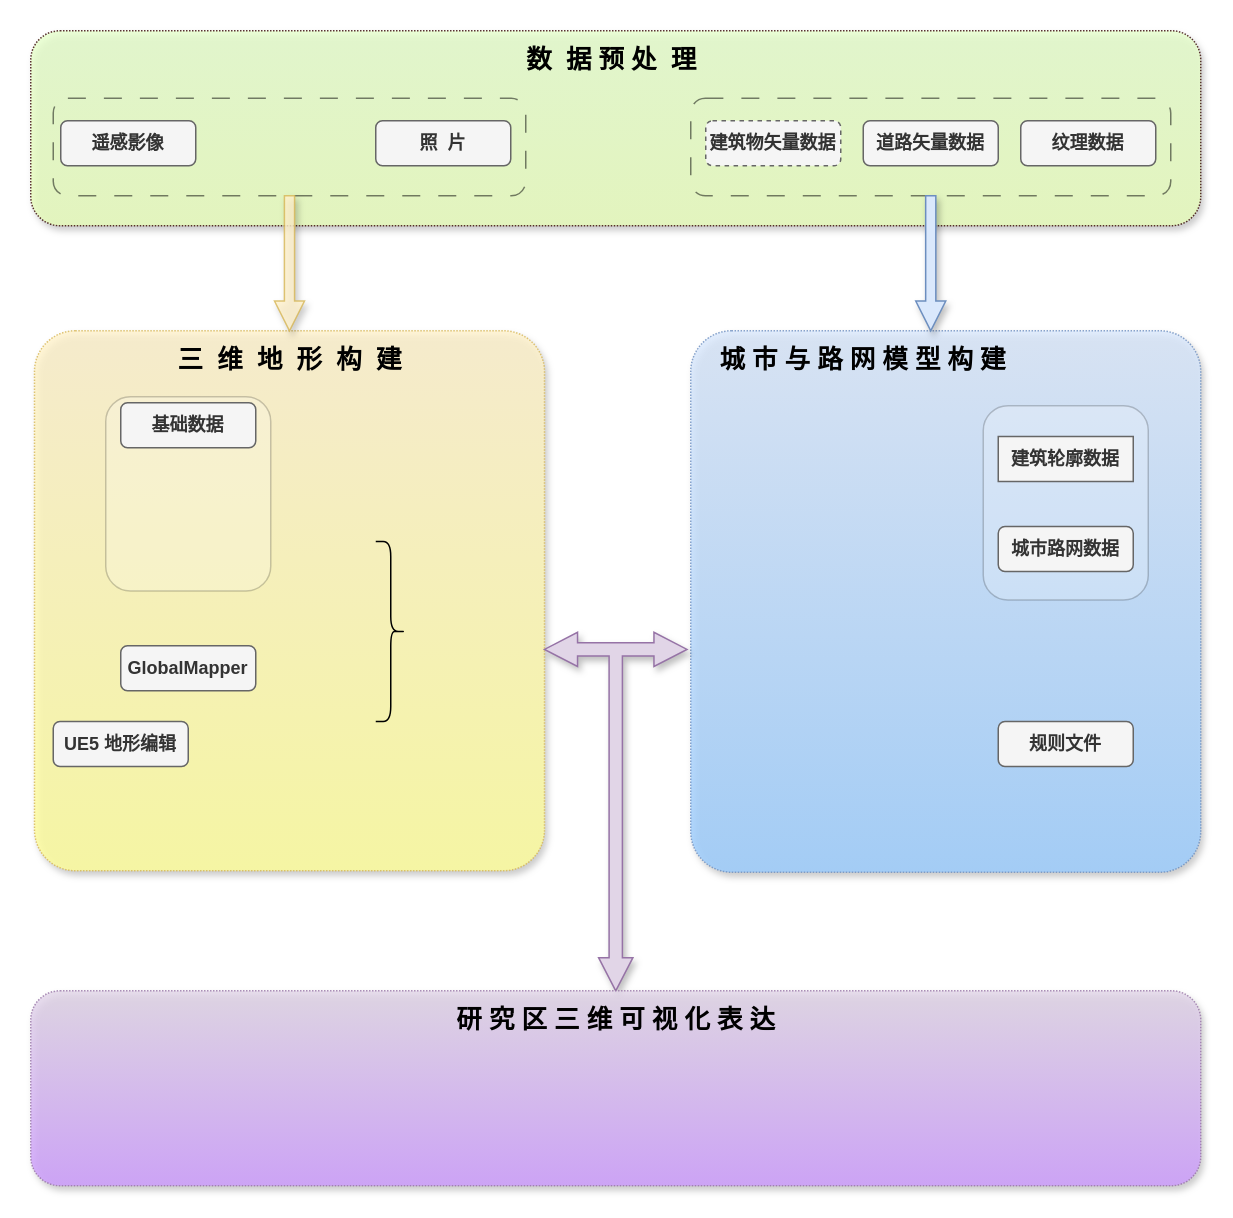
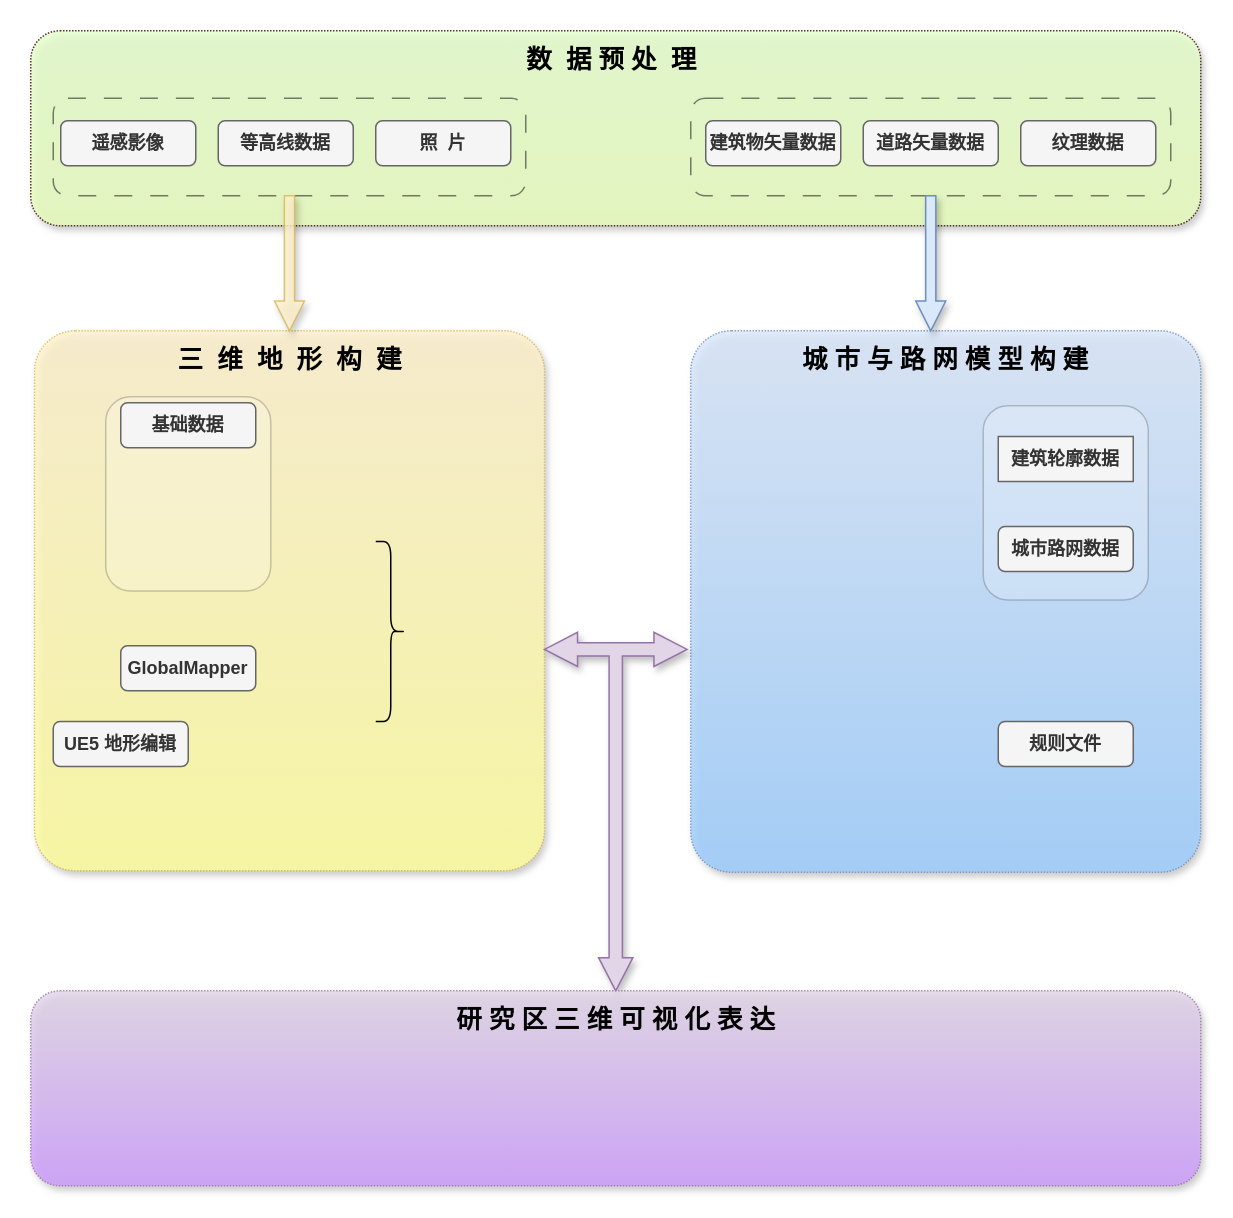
  <mxCell id="0" />
  <mxCell id="1" parent="0" />
  <mxCell id="2" value="" style="rounded=1;whiteSpace=wrap;html=1;dashed=1;dashPattern=1 1;shadow=1;strokeColor=#330000;fillColor=#E6FFCC;gradientColor=#e8feba;gradientDirection=south;opacity=80;movable=0;resizable=0;rotatable=0;deletable=0;editable=0;locked=1;connectable=0;" parent="1" vertex="1"><mxGeometry x="20" y="20" width="780" height="130" as="geometry" /></mxCell>
  <mxCell id="3" value="" style="rounded=1;whiteSpace=wrap;html=1;dashed=1;dashPattern=12 12;fillColor=none;opacity=50;" parent="1" vertex="1"><mxGeometry x="35" y="65" width="315" height="65" as="geometry" /></mxCell>
  <mxCell id="4" value="遥感影像" style="rounded=1;whiteSpace=wrap;html=1;fillColor=#f5f5f5;fontColor=#333333;strokeColor=#666666;fontStyle=1" parent="1" vertex="1"><mxGeometry x="40" y="80" width="90" height="30" as="geometry" /></mxCell>
  <mxCell id="5" value="" style="rounded=1;whiteSpace=wrap;html=1;dashed=1;dashPattern=12 12;fillColor=none;opacity=50;" parent="1" vertex="1"><mxGeometry x="460" y="65" width="320" height="65" as="geometry" /></mxCell>
  <mxCell id="6" value="纹理数据" style="rounded=1;whiteSpace=wrap;html=1;fillColor=#f5f5f5;fontColor=#333333;strokeColor=#666666;fontStyle=1" parent="1" vertex="1"><mxGeometry x="680" y="80" width="90" height="30" as="geometry" /></mxCell>
- <mxCell id="7" value="建筑物矢量数据" style="rounded=1;whiteSpace=wrap;html=1;fillColor=#f5f5f5;fontColor=#333333;strokeColor=#666666;fontStyle=1;dashed=1;" parent="1" vertex="1"><mxGeometry x="470" y="80" width="90" height="30" as="geometry" /></mxCell>
+ <mxCell id="7" value="建筑物矢量数据" style="rounded=1;whiteSpace=wrap;html=1;fillColor=#f5f5f5;fontColor=#333333;strokeColor=#666666;fontStyle=1" parent="1" vertex="1"><mxGeometry x="470" y="80" width="90" height="30" as="geometry" /></mxCell>
  <mxCell id="8" value="道路矢量数据" style="rounded=1;whiteSpace=wrap;html=1;fillColor=#f5f5f5;fontColor=#333333;strokeColor=#666666;fontStyle=1" parent="1" vertex="1"><mxGeometry x="575" y="80" width="90" height="30" as="geometry" /></mxCell>
+ <mxCell id="9" value="等高线数据" style="rounded=1;whiteSpace=wrap;html=1;fillColor=#f5f5f5;fontColor=#333333;strokeColor=#666666;fontStyle=1" parent="1" vertex="1"><mxGeometry x="145" y="80" width="90" height="30" as="geometry" /></mxCell>
  <mxCell id="10" value="数&amp;nbsp; 据 预 处&amp;nbsp; 理" style="text;strokeColor=none;fillColor=none;align=center;verticalAlign=middle;rounded=0;fontSize=17;horizontal=1;shadow=1;labelBackgroundColor=none;labelBorderColor=none;fontStyle=1;fontColor=default;html=1;whiteSpace=wrap;movable=0;resizable=0;rotatable=0;deletable=0;editable=0;locked=1;connectable=0;" parent="1" vertex="1"><mxGeometry x="341.88" y="30" width="131.25" height="20" as="geometry" /></mxCell>
  <mxCell id="11" value="" style="rounded=1;whiteSpace=wrap;html=1;dashed=1;dashPattern=1 1;arcSize=8;shadow=1;fillColor=#fff2cc;strokeColor=#d6b656;opacity=80;gradientColor=#FFFF99;movable=0;resizable=0;rotatable=0;deletable=0;editable=0;locked=1;connectable=0;" parent="1" vertex="1"><mxGeometry x="22.5" y="220" width="340" height="360" as="geometry" /></mxCell>
  <mxCell id="12" value="三&amp;nbsp; 维&amp;nbsp; 地&amp;nbsp; 形&amp;nbsp; 构&amp;nbsp; 建" style="text;html=1;strokeColor=none;fillColor=none;align=center;verticalAlign=middle;whiteSpace=wrap;rounded=0;fontSize=17;fontStyle=1;movable=0;resizable=0;rotatable=0;deletable=0;editable=0;locked=1;connectable=0;" parent="1" vertex="1"><mxGeometry x="108.75" y="230" width="167.5" height="20" as="geometry" /></mxCell>
  <mxCell id="13" value="" style="rounded=1;whiteSpace=wrap;html=1;dashed=1;dashPattern=1 1;arcSize=8;shadow=1;resizeHeight=0;fillColor=#dae8fc;strokeColor=#6c8ebf;opacity=80;gradientColor=#99CCFF;movable=0;resizable=0;rotatable=0;deletable=0;editable=0;locked=1;connectable=0;" parent="1" vertex="1"><mxGeometry x="460" y="220" width="340" height="361" as="geometry" /></mxCell>
- <mxCell id="14" value="城 市 与 路 网 模 型 构 建" style="text;html=1;strokeColor=none;fillColor=none;align=center;verticalAlign=middle;whiteSpace=wrap;rounded=0;fontSize=17;fontStyle=1;movable=0;resizable=0;rotatable=0;deletable=0;editable=0;locked=1;connectable=0;" parent="1" vertex="1"><mxGeometry x="475" y="230" width="200" height="20" as="geometry" /></mxCell>
+ <mxCell id="14" value="城 市 与 路 网 模 型 构 建" style="text;html=1;strokeColor=none;fillColor=none;align=center;verticalAlign=middle;whiteSpace=wrap;rounded=0;fontSize=17;fontStyle=1;movable=0;resizable=0;rotatable=0;deletable=0;editable=0;locked=1;connectable=0;" parent="1" vertex="1"><mxGeometry x="530" y="230" width="200" height="20" as="geometry" /></mxCell>
  <mxCell id="15" value="" style="html=1;shadow=1;dashed=0;align=center;verticalAlign=middle;shape=mxgraph.arrows2.triadArrow;dy=7;dx=22.03;arrowHead=22.86;rotation=-180;fillColor=#e1d5e7;strokeColor=#9673a6;movable=0;resizable=0;rotatable=0;deletable=0;editable=0;locked=1;connectable=0;" parent="1" vertex="1"><mxGeometry x="362.5" y="421" width="95" height="239" as="geometry" /></mxCell>
  <mxCell id="16" value="" style="rounded=1;whiteSpace=wrap;html=1;dashed=1;dashPattern=1 1;shadow=1;fillColor=#e1d5e7;strokeColor=#9673a6;opacity=80;gradientColor=#CC99FF;movable=0;resizable=0;rotatable=0;deletable=0;editable=0;locked=1;connectable=0;" parent="1" vertex="1"><mxGeometry x="20" y="660" width="780" height="130" as="geometry" /></mxCell>
  <mxCell id="17" value="研 究 区 三 维 可 视 化 表 达" style="text;html=1;strokeColor=none;fillColor=none;align=center;verticalAlign=middle;whiteSpace=wrap;rounded=0;fontSize=17;spacing=8;spacingLeft=1;fontStyle=1;shadow=1;movable=0;resizable=0;rotatable=0;deletable=0;editable=0;locked=1;connectable=0;" parent="1" vertex="1"><mxGeometry x="295" y="670" width="230" height="20" as="geometry" /></mxCell>
  <mxCell id="18" value="" style="shape=singleArrow;direction=south;whiteSpace=wrap;html=1;arrowWidth=0.339;arrowSize=0.22;shadow=1;fillColor=#fff2cc;strokeColor=#d6b656;opacity=80;movable=0;resizable=0;rotatable=0;deletable=0;editable=0;locked=1;connectable=0;" vertex="1" parent="1"><mxGeometry x="182.5" y="130" width="20" height="90" as="geometry" /></mxCell>
  <mxCell id="19" value="" style="shape=singleArrow;direction=south;whiteSpace=wrap;html=1;arrowWidth=0.339;arrowSize=0.22;shadow=1;fillColor=#dae8fc;strokeColor=#6c8ebf;movable=0;resizable=0;rotatable=0;deletable=0;editable=0;locked=1;connectable=0;" vertex="1" parent="1"><mxGeometry x="610" y="130" width="20" height="90" as="geometry" /></mxCell>
  <mxCell id="20" value="照&amp;nbsp; 片" style="rounded=1;whiteSpace=wrap;html=1;fillColor=#f5f5f5;fontColor=#333333;strokeColor=#666666;fontStyle=1" vertex="1" parent="1"><mxGeometry x="250" y="80" width="90" height="30" as="geometry" /></mxCell>
  <mxCell id="21" value="" style="rounded=1;whiteSpace=wrap;html=1;opacity=20;" vertex="1" parent="1"><mxGeometry x="655" y="270" width="110" height="129.5" as="geometry" /></mxCell>
  <mxCell id="22" value="建筑轮廓数据" style="whiteSpace=wrap;html=1;fillColor=#f5f5f5;fontColor=#333333;strokeColor=#666666;fontStyle=1;rounded=0;" vertex="1" parent="1"><mxGeometry x="665" y="290.5" width="90" height="30" as="geometry" /></mxCell>
  <mxCell id="23" value="城市路网数据" style="rounded=1;whiteSpace=wrap;html=1;fillColor=#f5f5f5;fontColor=#333333;strokeColor=#666666;fontStyle=1" vertex="1" parent="1"><mxGeometry x="665" y="350.5" width="90" height="30" as="geometry" /></mxCell>
  <mxCell id="24" value="规则文件" style="rounded=1;whiteSpace=wrap;html=1;fillColor=#f5f5f5;fontColor=#333333;strokeColor=#666666;fontStyle=1" vertex="1" parent="1"><mxGeometry x="665" y="480.5" width="90" height="30" as="geometry" /></mxCell>
  <mxCell id="25" value="" style="rounded=1;whiteSpace=wrap;html=1;opacity=20;" vertex="1" parent="1"><mxGeometry x="70" y="264" width="110" height="129.5" as="geometry" /></mxCell>
  <mxCell id="26" value="基础数据" style="rounded=1;whiteSpace=wrap;html=1;fillColor=#f5f5f5;fontColor=#333333;strokeColor=#666666;fontStyle=1" vertex="1" parent="1"><mxGeometry x="80" y="268" width="90" height="30" as="geometry" /></mxCell>
  <mxCell id="27" value="UE5 地形编辑" style="rounded=1;whiteSpace=wrap;html=1;fillColor=#f5f5f5;fontColor=#333333;strokeColor=#666666;fontStyle=1" vertex="1" parent="1"><mxGeometry x="35" y="480.5" width="90" height="30" as="geometry" /></mxCell>
  <mxCell id="28" value="GlobalMapper" style="rounded=1;whiteSpace=wrap;html=1;fillColor=#f5f5f5;fontColor=#333333;strokeColor=#666666;fontStyle=1" vertex="1" parent="1"><mxGeometry x="80" y="430" width="90" height="30" as="geometry" /></mxCell>
  <mxCell id="29" value="" style="shape=curlyBracket;whiteSpace=wrap;html=1;rounded=1;flipH=1;labelPosition=right;verticalLabelPosition=middle;align=left;verticalAlign=middle;" vertex="1" parent="1"><mxGeometry x="250" y="360.5" width="20" height="120" as="geometry" /></mxCell>
